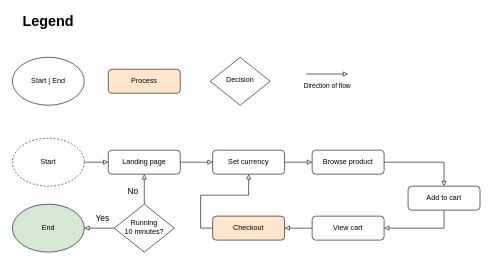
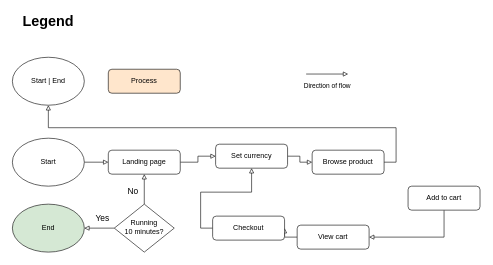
  <mxCell id="0" />
  <mxCell id="1" parent="0" />
  <mxCell id="2" value="&lt;b&gt;&lt;font style=&quot;font-size: 24px;&quot;&gt;Legend&lt;/font&gt;&lt;/b&gt;" style="text;html=1;strokeColor=none;fillColor=none;align=center;verticalAlign=middle;whiteSpace=wrap;rounded=0;" vertex="1" parent="1"><mxGeometry x="50" y="20" width="60" height="30" as="geometry" /></mxCell>
  <mxCell id="3" value="Start | End" style="ellipse;whiteSpace=wrap;html=1;" vertex="1" parent="1"><mxGeometry x="20" y="95" width="120" height="80" as="geometry" /></mxCell>
  <mxCell id="4" value="Process" style="rounded=1;whiteSpace=wrap;html=1;fontSize=12;glass=0;strokeWidth=1;shadow=0;fillColor=#ffe6cc;" vertex="1" parent="1"><mxGeometry x="180" y="115" width="120" height="40" as="geometry" /></mxCell>
- <mxCell id="5" value="Decision" style="rhombus;whiteSpace=wrap;html=1;shadow=0;fontFamily=Helvetica;fontSize=12;align=center;strokeWidth=1;spacing=6;spacingTop=-4;" vertex="1" parent="1"><mxGeometry x="350" y="95" width="100" height="80" as="geometry" /></mxCell>
  <mxCell id="6" value="Direction of flow" style="edgeStyle=orthogonalEdgeStyle;rounded=0;orthogonalLoop=1;jettySize=auto;html=1;endArrow=block;endFill=0;" edge="1" parent="1"><mxGeometry y="-20" relative="1" as="geometry"><mxPoint x="510" y="123" as="sourcePoint" /><mxPoint x="580" y="123" as="targetPoint" /><mxPoint as="offset" /></mxGeometry></mxCell>
  <mxCell id="7" style="edgeStyle=orthogonalEdgeStyle;rounded=0;orthogonalLoop=1;jettySize=auto;html=1;exitX=1;exitY=0.5;exitDx=0;exitDy=0;entryX=0;entryY=0.5;entryDx=0;entryDy=0;fontSize=24;endArrow=block;endFill=0;" edge="1" parent="1" source="8" target="10"><mxGeometry relative="1" as="geometry" /></mxCell>
- <mxCell id="8" value="Start" style="ellipse;whiteSpace=wrap;html=1;dashed=1;" vertex="1" parent="1"><mxGeometry x="20" y="230" width="120" height="80" as="geometry" /></mxCell>
+ <mxCell id="8" value="Start" style="ellipse;whiteSpace=wrap;html=1;" vertex="1" parent="1"><mxGeometry x="20" y="230" width="120" height="80" as="geometry" /></mxCell>
  <mxCell id="9" style="edgeStyle=orthogonalEdgeStyle;rounded=0;orthogonalLoop=1;jettySize=auto;html=1;exitX=1;exitY=0.5;exitDx=0;exitDy=0;entryX=0;entryY=0.5;entryDx=0;entryDy=0;fontSize=24;endArrow=block;endFill=0;" edge="1" parent="1" source="10" target="12"><mxGeometry relative="1" as="geometry" /></mxCell>
  <mxCell id="10" value="Landing page" style="rounded=1;whiteSpace=wrap;html=1;fontSize=12;glass=0;strokeWidth=1;shadow=0;" vertex="1" parent="1"><mxGeometry x="180" y="250" width="120" height="40" as="geometry" /></mxCell>
  <mxCell id="11" style="edgeStyle=orthogonalEdgeStyle;rounded=0;orthogonalLoop=1;jettySize=auto;html=1;exitX=1;exitY=0.5;exitDx=0;exitDy=0;entryX=0;entryY=0.5;entryDx=0;entryDy=0;fontSize=24;endArrow=block;endFill=0;" edge="1" parent="1" source="12" target="14"><mxGeometry relative="1" as="geometry" /></mxCell>
- <mxCell id="12" value="Set currency" style="rounded=1;whiteSpace=wrap;html=1;fontSize=12;glass=0;strokeWidth=1;shadow=0;" vertex="1" parent="1"><mxGeometry x="354" y="250" width="120" height="40" as="geometry" /></mxCell>
- <mxCell id="13" style="edgeStyle=orthogonalEdgeStyle;rounded=0;orthogonalLoop=1;jettySize=auto;html=1;exitX=1;exitY=0.5;exitDx=0;exitDy=0;entryX=0.5;entryY=0;entryDx=0;entryDy=0;fontSize=24;endArrow=block;endFill=0;" edge="1" parent="1" source="14" target="16"><mxGeometry relative="1" as="geometry" /></mxCell>
+ <mxCell id="12" value="Set currency" style="rounded=1;whiteSpace=wrap;html=1;fontSize=12;glass=0;strokeWidth=1;shadow=0;" vertex="1" parent="1"><mxGeometry x="359" y="240" width="120" height="40" as="geometry" /></mxCell>
+ <mxCell id="13" style="edgeStyle=orthogonalEdgeStyle;rounded=0;orthogonalLoop=1;jettySize=auto;html=1;exitX=1;exitY=0.5;exitDx=0;exitDy=0;fontSize=24;endArrow=block;endFill=0;" edge="1" parent="1" source="14" target="3"><mxGeometry relative="1" as="geometry" /></mxCell>
  <mxCell id="14" value="Browse product" style="rounded=1;whiteSpace=wrap;html=1;fontSize=12;glass=0;strokeWidth=1;shadow=0;" vertex="1" parent="1"><mxGeometry x="520" y="250" width="120" height="40" as="geometry" /></mxCell>
  <mxCell id="15" style="edgeStyle=orthogonalEdgeStyle;rounded=0;orthogonalLoop=1;jettySize=auto;html=1;exitX=0.5;exitY=1;exitDx=0;exitDy=0;entryX=1;entryY=0.5;entryDx=0;entryDy=0;fontSize=24;endArrow=block;endFill=0;" edge="1" parent="1" source="16" target="18"><mxGeometry relative="1" as="geometry" /></mxCell>
  <mxCell id="16" value="Add to cart" style="rounded=1;whiteSpace=wrap;html=1;fontSize=12;glass=0;strokeWidth=1;shadow=0;" vertex="1" parent="1"><mxGeometry x="680" y="310" width="120" height="40" as="geometry" /></mxCell>
  <mxCell id="17" style="edgeStyle=orthogonalEdgeStyle;rounded=0;orthogonalLoop=1;jettySize=auto;html=1;exitX=0;exitY=0.5;exitDx=0;exitDy=0;entryX=1;entryY=0.5;entryDx=0;entryDy=0;fontSize=24;endArrow=block;endFill=0;" edge="1" parent="1" source="18" target="20"><mxGeometry relative="1" as="geometry" /></mxCell>
- <mxCell id="18" value="View cart" style="rounded=1;whiteSpace=wrap;html=1;fontSize=12;glass=0;strokeWidth=1;shadow=0;" vertex="1" parent="1"><mxGeometry x="520" y="360" width="120" height="40" as="geometry" /></mxCell>
+ <mxCell id="18" value="View cart" style="rounded=1;whiteSpace=wrap;html=1;fontSize=12;glass=0;strokeWidth=1;shadow=0;" vertex="1" parent="1"><mxGeometry x="495" y="375" width="120" height="40" as="geometry" /></mxCell>
  <mxCell id="19" style="edgeStyle=orthogonalEdgeStyle;rounded=0;orthogonalLoop=1;jettySize=auto;html=1;exitX=0;exitY=0.5;exitDx=0;exitDy=0;fontSize=24;endArrow=block;endFill=0;" edge="1" parent="1" source="20" target="12"><mxGeometry relative="1" as="geometry" /></mxCell>
- <mxCell id="20" value="Checkout" style="rounded=1;whiteSpace=wrap;html=1;fontSize=12;glass=0;strokeWidth=1;shadow=0;fillColor=#ffe6cc;" vertex="1" parent="1"><mxGeometry x="354" y="360" width="120" height="40" as="geometry" /></mxCell>
+ <mxCell id="20" value="Checkout" style="rounded=1;whiteSpace=wrap;html=1;fontSize=12;glass=0;strokeWidth=1;shadow=0;" vertex="1" parent="1"><mxGeometry x="354" y="360" width="120" height="40" as="geometry" /></mxCell>
  <mxCell id="21" value="&lt;font style=&quot;font-size: 14px;&quot;&gt;Yes&lt;/font&gt;" style="edgeStyle=orthogonalEdgeStyle;rounded=0;orthogonalLoop=1;jettySize=auto;html=1;exitX=0;exitY=0.5;exitDx=0;exitDy=0;entryX=1;entryY=0.5;entryDx=0;entryDy=0;fontSize=24;endArrow=block;endFill=0;" edge="1" parent="1" source="24" target="25"><mxGeometry x="-0.2" y="-20" relative="1" as="geometry"><mxPoint as="offset" /></mxGeometry></mxCell>
  <mxCell id="22" style="edgeStyle=orthogonalEdgeStyle;rounded=0;orthogonalLoop=1;jettySize=auto;html=1;exitX=0.5;exitY=0;exitDx=0;exitDy=0;entryX=0.5;entryY=1;entryDx=0;entryDy=0;fontSize=24;endArrow=block;endFill=0;" edge="1" parent="1" source="24" target="10"><mxGeometry relative="1" as="geometry" /></mxCell>
  <mxCell id="23" value="&lt;font style=&quot;font-size: 14px;&quot;&gt;No&lt;/font&gt;" style="edgeLabel;html=1;align=center;verticalAlign=middle;resizable=0;points=[];fontSize=24;" connectable="0" vertex="1" parent="22"><mxGeometry x="0.039" y="-1" relative="1" as="geometry"><mxPoint x="-21" as="offset" /></mxGeometry></mxCell>
  <mxCell id="24" value="Running&lt;br&gt;10 minutes?" style="rhombus;whiteSpace=wrap;html=1;shadow=0;fontFamily=Helvetica;fontSize=12;align=center;strokeWidth=1;spacing=6;spacingTop=-4;" vertex="1" parent="1"><mxGeometry x="190" y="340" width="100" height="80" as="geometry" /></mxCell>
  <mxCell id="25" value="End" style="ellipse;whiteSpace=wrap;html=1;fillColor=#d5e8d4;" vertex="1" parent="1"><mxGeometry x="20" y="340" width="120" height="80" as="geometry" /></mxCell>
